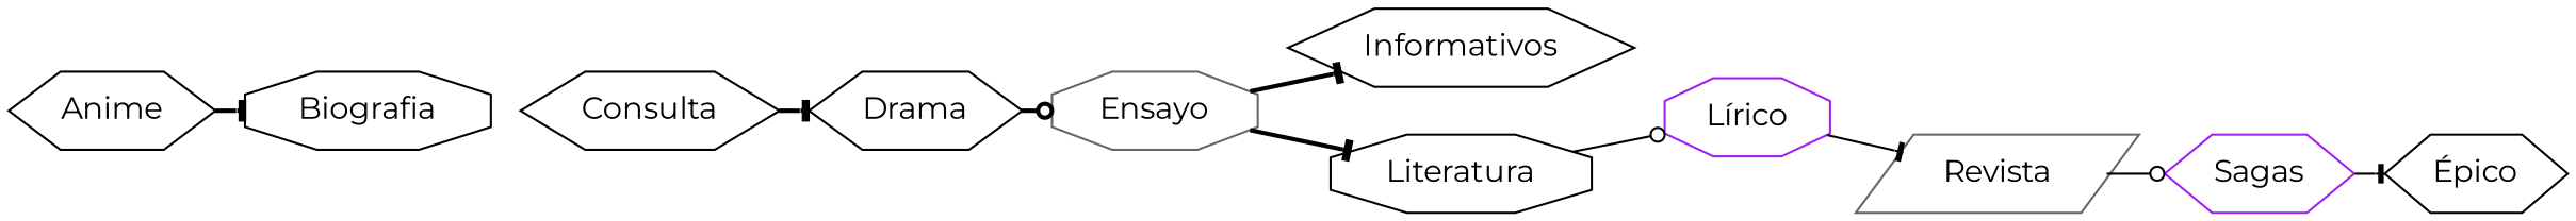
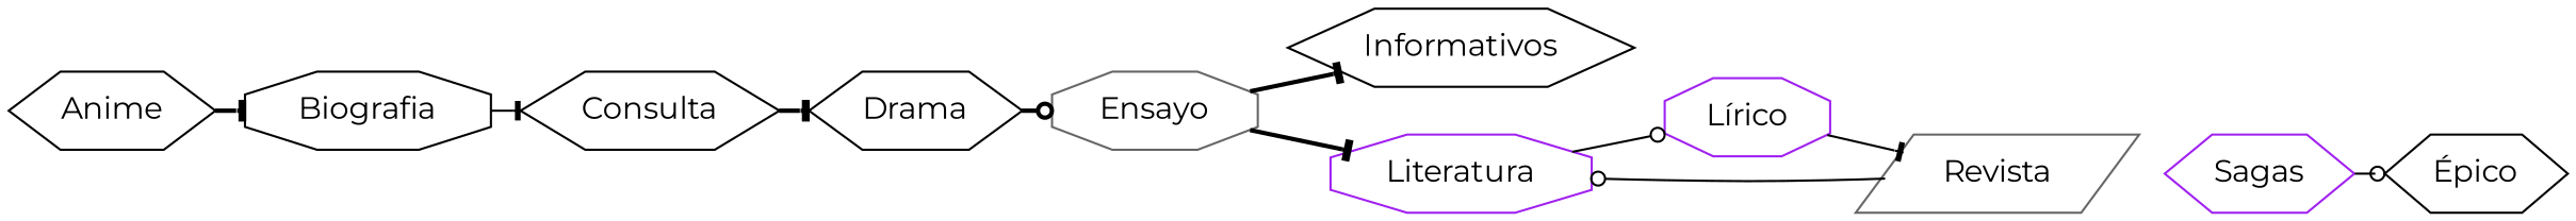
  digraph {
    fontname=Montserrat
    nodesep=0.3
    rankdir=LR
    ranksep=0.2
    node [color=black fontname=Montserrat shape=hexagon]
    edge [arrowhead=tee arrowsize=0.8 fontname=Montserrat style=solid]
    Biografia [shape=octagon]
    Anime
    Consulta
    Drama
    Ensayo [color=gray40 shape=octagon]
    Informativos
-   Literatura [shape=octagon]
+   Literatura [color=purple shape=octagon]
    "Lírico" [color=purple shape=octagon]
    Revista [color=gray40 shape=parallelogram]
    Sagas [color=purple]
    "Épico"
+   Biografia -> Consulta
    Anime -> Biografia [style=bold]
    Consulta -> Drama [style=bold]
    Drama -> Ensayo [arrowhead=odot style=bold]
    Ensayo -> Informativos [style=bold]
    Ensayo -> Literatura [style=bold]
    Literatura -> "Lírico" [arrowhead=odot]
    "Lírico" -> Revista
-   Revista -> Sagas [arrowhead=odot]
-   Sagas -> "Épico"
+   Revista -> Literatura [arrowhead=odot]
+   Sagas -> "Épico" [arrowhead=odot]
  }
